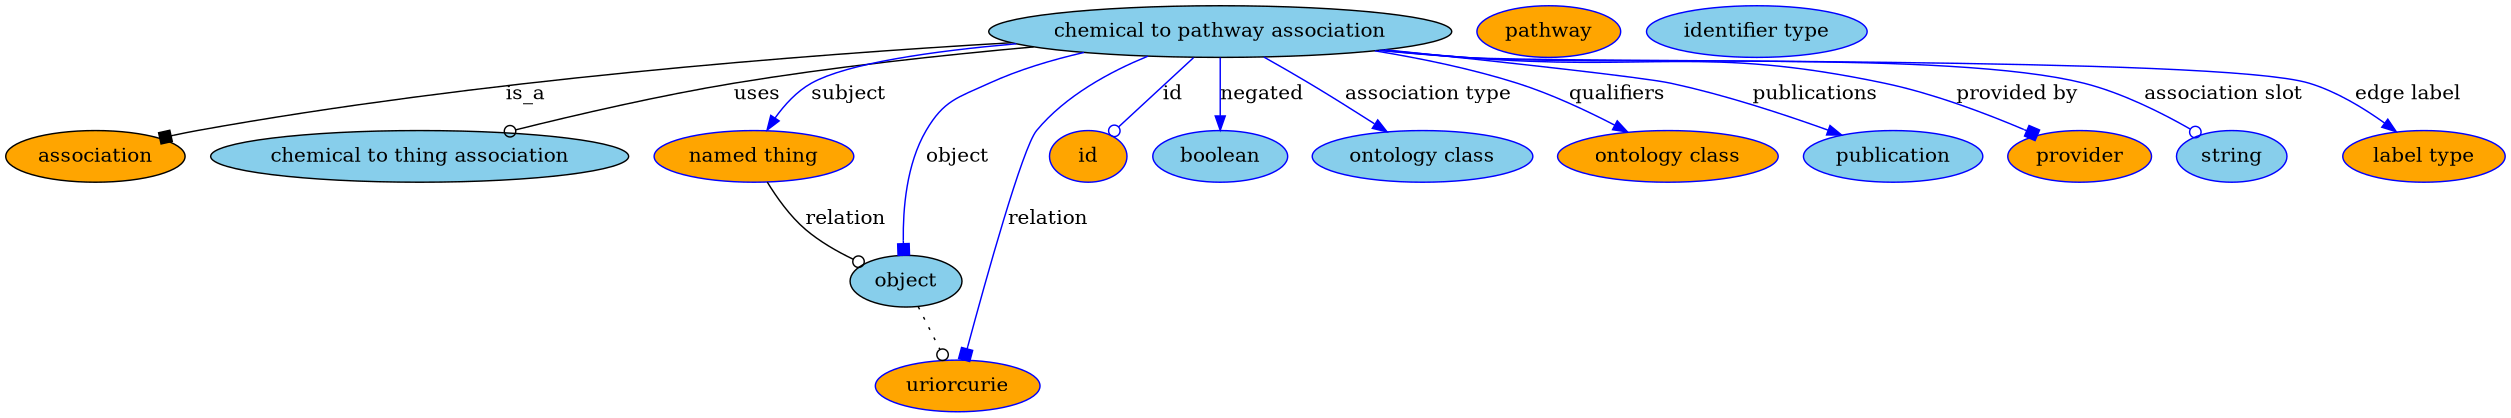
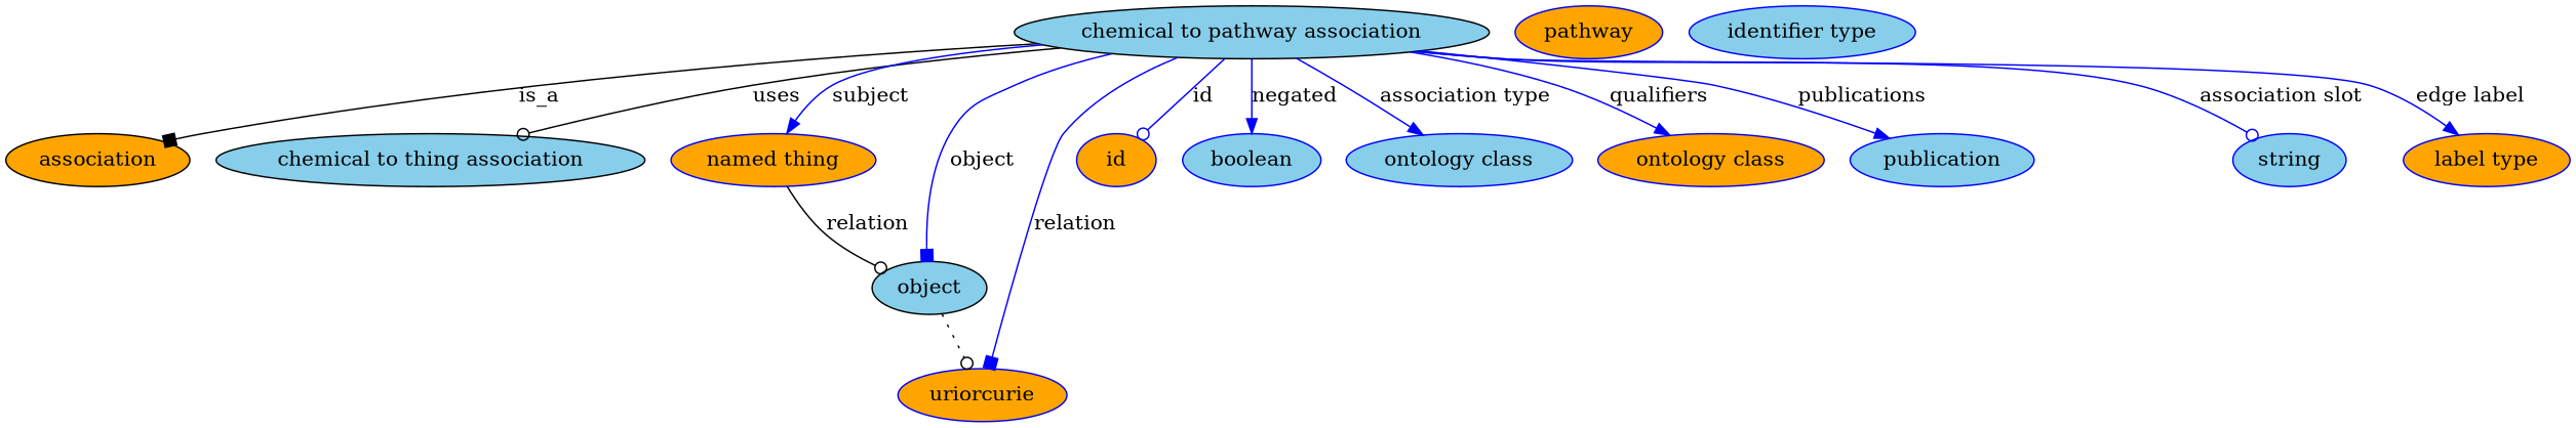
  digraph {
    node [fillcolor=skyblue style=filled color=blue]
    edge [arrowhead=normal color=blue style=solid]
    n1 [height=0.5 label="chemical to pathway association" width=3.4663 color=""]
    association [fillcolor=orange height=0.5 width=1.3723 color=""]
    "chemical to thing association" [height=0.5 width=3.1391 color=""]
    n4 [fillcolor=orange height=0.5 label="named thing" width=1.5019]
    n5 [fillcolor=orange height=0.5 label=uriorcurie width=1.2492]
    object [height=0.5 width=0.88096 color=""]
    id [fillcolor=orange height=0.5 width=0.75]
    n8 [height=0.5 label=boolean width=1.0584]
    n9 [height=0.5 label="ontology class" width=1.6931]
    n10 [fillcolor=orange height=0.5 label="ontology class" width=1.6931]
    n11 [height=0.5 label=publication width=1.3859]
-   n12 [fillcolor=orange height=0.5 label=provider width=1.1129]
    n13 [height=0.5 label=string width=0.8403]
    n14 [fillcolor=orange height=0.5 label="label type" width=1.2425]
    n15 [fillcolor=orange height=0.5 label=pathway width=1.1129]
    n16 [height=0.5 label="identifier type" width=1.652]
    n1 -> association [arrowhead=box label=is_a color="" style=""]
    n1 -> "chemical to thing association" [arrowhead=odot label=uses color="" style=""]
    n1 -> n4 [label=subject]
    n1 -> n5 [arrowhead=box label=relation]
    n1 -> object [arrowhead=box label=object]
    n1 -> id [arrowhead=odot label=id]
    n1 -> n8 [label=negated]
    n1 -> n9 [label="association type"]
    n1 -> n10 [label=qualifiers]
    n1 -> n11 [label=publications]
-   n1 -> n12 [arrowhead=box label="provided by"]
    n1 -> n13 [arrowhead=odot label="association slot"]
    n1 -> n14 [label="edge label"]
    n4 -> object [arrowhead=odot label=relation color="" style=""]
    object -> n5 [arrowhead=odot style=dotted color=""]
  }
